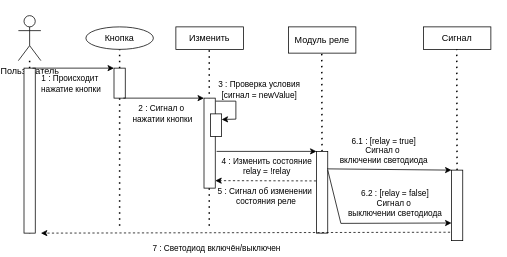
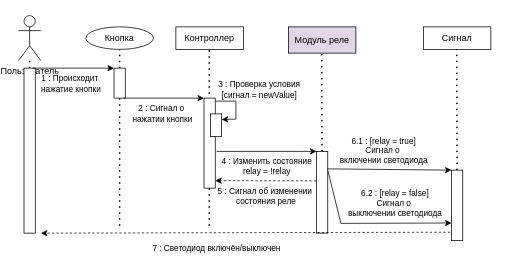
  <mxCell id="0" />
  <mxCell id="1" parent="0" />
  <mxCell id="2" value="Пользователь&lt;div&gt;&lt;br&gt;&lt;/div&gt;" style="shape=umlActor;verticalLabelPosition=bottom;verticalAlign=top;html=1;outlineConnect=0;" vertex="1" parent="1"><mxGeometry x="20" y="20" width="30" height="60" as="geometry" /></mxCell>
  <mxCell id="3" value="" style="endArrow=none;dashed=1;html=1;dashPattern=1 3;strokeWidth=2;rounded=0;" edge="1" parent="1" source="13" target="2"><mxGeometry width="50" height="50" relative="1" as="geometry"><mxPoint x="35" y="300" as="sourcePoint" /><mxPoint x="360" y="240" as="targetPoint" /></mxGeometry></mxCell>
  <mxCell id="4" value="Кнопка" style="ellipse;whiteSpace=wrap;html=1;" vertex="1" parent="1"><mxGeometry x="110" y="35" width="90" height="30" as="geometry" /></mxCell>
- <mxCell id="5" value="Изменить" style="rounded=0;whiteSpace=wrap;html=1;" vertex="1" parent="1"><mxGeometry x="230" y="35" width="90" height="30" as="geometry" /></mxCell>
- <mxCell id="6" value="Модуль реле" style="rounded=0;whiteSpace=wrap;html=1;" vertex="1" parent="1"><mxGeometry x="380" y="35" width="90" height="35" as="geometry" /></mxCell>
+ <mxCell id="5" value="Контроллер" style="rounded=0;whiteSpace=wrap;html=1;" vertex="1" parent="1"><mxGeometry x="230" y="35" width="90" height="30" as="geometry" /></mxCell>
+ <mxCell id="6" value="Модуль реле" style="rounded=0;whiteSpace=wrap;html=1;fillColor=#e1d5e7;" vertex="1" parent="1"><mxGeometry x="380" y="35" width="90" height="35" as="geometry" /></mxCell>
  <mxCell id="7" value="Сигнал" style="rounded=0;whiteSpace=wrap;html=1;" vertex="1" parent="1"><mxGeometry x="560" y="35" width="90" height="30" as="geometry" /></mxCell>
  <mxCell id="8" value="" style="endArrow=none;dashed=1;html=1;dashPattern=1 3;strokeWidth=2;rounded=0;entryX=0.5;entryY=1;entryDx=0;entryDy=0;" edge="1" parent="1" source="15" target="4"><mxGeometry width="50" height="50" relative="1" as="geometry"><mxPoint x="155" y="300" as="sourcePoint" /><mxPoint x="30" y="180" as="targetPoint" /></mxGeometry></mxCell>
  <mxCell id="9" value="" style="endArrow=none;dashed=1;html=1;dashPattern=1 3;strokeWidth=2;rounded=0;entryX=0.5;entryY=1;entryDx=0;entryDy=0;" edge="1" parent="1"><mxGeometry width="50" height="50" relative="1" as="geometry"><mxPoint x="274.5" y="300" as="sourcePoint" /><mxPoint x="274.5" y="65" as="targetPoint" /></mxGeometry></mxCell>
  <mxCell id="10" value="" style="endArrow=none;dashed=1;html=1;dashPattern=1 3;strokeWidth=2;rounded=0;entryX=0.5;entryY=1;entryDx=0;entryDy=0;" edge="1" parent="1" source="25"><mxGeometry width="50" height="50" relative="1" as="geometry"><mxPoint x="424.5" y="300" as="sourcePoint" /><mxPoint x="424.5" y="65" as="targetPoint" /></mxGeometry></mxCell>
  <mxCell id="11" value="" style="endArrow=none;dashed=1;html=1;dashPattern=1 3;strokeWidth=2;rounded=0;entryX=0.5;entryY=1;entryDx=0;entryDy=0;" edge="1" parent="1" source="29"><mxGeometry width="50" height="50" relative="1" as="geometry"><mxPoint x="604.5" y="300" as="sourcePoint" /><mxPoint x="604.5" y="65" as="targetPoint" /></mxGeometry></mxCell>
  <mxCell id="12" value="" style="endArrow=none;dashed=1;html=1;dashPattern=1 3;strokeWidth=2;rounded=0;" edge="1" parent="1" target="13"><mxGeometry width="50" height="50" relative="1" as="geometry"><mxPoint x="35" y="300" as="sourcePoint" /><mxPoint x="35" y="60" as="targetPoint" /></mxGeometry></mxCell>
  <mxCell id="13" value="" style="rounded=0;whiteSpace=wrap;html=1;" vertex="1" parent="1"><mxGeometry x="27.5" y="90" width="15" height="220" as="geometry" /></mxCell>
  <mxCell id="14" value="" style="endArrow=none;dashed=1;html=1;dashPattern=1 3;strokeWidth=2;rounded=0;entryX=0.5;entryY=1;entryDx=0;entryDy=0;" edge="1" parent="1" target="15"><mxGeometry width="50" height="50" relative="1" as="geometry"><mxPoint x="155" y="300" as="sourcePoint" /><mxPoint x="155" y="65" as="targetPoint" /></mxGeometry></mxCell>
  <mxCell id="15" value="" style="rounded=0;whiteSpace=wrap;html=1;" vertex="1" parent="1"><mxGeometry x="147.5" y="90" width="15" height="40" as="geometry" /></mxCell>
  <mxCell id="16" value="" style="endArrow=classic;html=1;rounded=0;exitX=0.75;exitY=0;exitDx=0;exitDy=0;entryX=0;entryY=0;entryDx=0;entryDy=0;" edge="1" parent="1" source="13" target="15"><mxGeometry width="50" height="50" relative="1" as="geometry"><mxPoint x="290" y="290" as="sourcePoint" /><mxPoint x="340" y="240" as="targetPoint" /></mxGeometry></mxCell>
  <mxCell id="17" value="1 : Происходит&amp;nbsp;&lt;div&gt;нажатие кнопки&lt;/div&gt;" style="edgeLabel;html=1;align=center;verticalAlign=middle;resizable=0;points=[];" vertex="1" connectable="0" parent="16"><mxGeometry x="-0.646" y="-1" relative="1" as="geometry"><mxPoint x="32" y="19" as="offset" /></mxGeometry></mxCell>
  <mxCell id="18" value="" style="rounded=0;whiteSpace=wrap;html=1;" vertex="1" parent="1"><mxGeometry x="267.5" y="130" width="15" height="120" as="geometry" /></mxCell>
  <mxCell id="19" value="" style="endArrow=classic;html=1;rounded=0;entryX=0;entryY=0;entryDx=0;entryDy=0;" edge="1" parent="1" target="18"><mxGeometry width="50" height="50" relative="1" as="geometry"><mxPoint x="160" y="130" as="sourcePoint" /><mxPoint x="267.5" y="129" as="targetPoint" /></mxGeometry></mxCell>
  <mxCell id="20" value="2 : Сигнал о&amp;nbsp;&lt;div&gt;нажатии кнопки&lt;/div&gt;" style="edgeLabel;html=1;align=center;verticalAlign=middle;resizable=0;points=[];" vertex="1" connectable="0" parent="19"><mxGeometry x="-0.646" y="-1" relative="1" as="geometry"><mxPoint x="32" y="19" as="offset" /></mxGeometry></mxCell>
  <mxCell id="21" value="" style="rounded=0;whiteSpace=wrap;html=1;" vertex="1" parent="1"><mxGeometry x="276" y="151" width="15" height="30" as="geometry" /></mxCell>
  <mxCell id="22" value="" style="endArrow=classic;html=1;rounded=0;entryX=1;entryY=0.25;entryDx=0;entryDy=0;" edge="1" parent="1" target="21"><mxGeometry width="50" height="50" relative="1" as="geometry"><mxPoint x="283" y="134" as="sourcePoint" /><mxPoint x="340" y="240" as="targetPoint" /><Array as="points"><mxPoint x="310" y="134" /><mxPoint x="310" y="158" /></Array></mxGeometry></mxCell>
  <mxCell id="23" value="3 : Проверка условия&lt;div&gt;[сигнал = newValue]&lt;/div&gt;" style="edgeLabel;html=1;align=center;verticalAlign=middle;resizable=0;points=[];" vertex="1" connectable="0" parent="22"><mxGeometry x="0.092" y="1" relative="1" as="geometry"><mxPoint x="29" y="-27" as="offset" /></mxGeometry></mxCell>
  <mxCell id="24" value="" style="endArrow=none;dashed=1;html=1;dashPattern=1 3;strokeWidth=2;rounded=0;entryX=0.5;entryY=1;entryDx=0;entryDy=0;" edge="1" parent="1" target="25"><mxGeometry width="50" height="50" relative="1" as="geometry"><mxPoint x="424.5" y="300" as="sourcePoint" /><mxPoint x="424.5" y="65" as="targetPoint" /></mxGeometry></mxCell>
  <mxCell id="25" value="" style="rounded=0;whiteSpace=wrap;html=1;" vertex="1" parent="1"><mxGeometry x="417.5" y="201" width="15" height="109" as="geometry" /></mxCell>
  <mxCell id="26" value="" style="endArrow=classic;html=1;rounded=0;exitX=1.122;exitY=0.592;exitDx=0;exitDy=0;entryX=0;entryY=0;entryDx=0;entryDy=0;exitPerimeter=0;" edge="1" parent="1" source="18" target="25"><mxGeometry width="50" height="50" relative="1" as="geometry"><mxPoint x="290" y="300" as="sourcePoint" /><mxPoint x="340" y="250" as="targetPoint" /></mxGeometry></mxCell>
  <mxCell id="27" value="4 : Изменить состояние&lt;div&gt;relay = !relay&lt;/div&gt;" style="edgeLabel;html=1;align=center;verticalAlign=middle;resizable=0;points=[];" vertex="1" connectable="0" parent="26"><mxGeometry x="-0.345" relative="1" as="geometry"><mxPoint x="22" y="19" as="offset" /></mxGeometry></mxCell>
  <mxCell id="28" value="" style="endArrow=none;dashed=1;html=1;dashPattern=1 3;strokeWidth=2;rounded=0;entryX=0.5;entryY=1;entryDx=0;entryDy=0;" edge="1" parent="1" target="29"><mxGeometry width="50" height="50" relative="1" as="geometry"><mxPoint x="604.5" y="300" as="sourcePoint" /><mxPoint x="604.5" y="65" as="targetPoint" /></mxGeometry></mxCell>
  <mxCell id="29" value="" style="rounded=0;whiteSpace=wrap;html=1;" vertex="1" parent="1"><mxGeometry x="597.5" y="226" width="15" height="94" as="geometry" /></mxCell>
  <mxCell id="30" value="" style="endArrow=classic;html=1;rounded=0;exitX=0.948;exitY=0.214;exitDx=0;exitDy=0;entryX=0;entryY=0;entryDx=0;entryDy=0;exitPerimeter=0;" edge="1" parent="1" source="25" target="29"><mxGeometry width="50" height="50" relative="1" as="geometry"><mxPoint x="490" y="200" as="sourcePoint" /><mxPoint x="540" y="150" as="targetPoint" /></mxGeometry></mxCell>
  <mxCell id="31" value="6.1 :&amp;nbsp;&lt;span style=&quot;background-color: light-dark(#ffffff, var(--ge-dark-color, #121212)); color: light-dark(rgb(0, 0, 0), rgb(255, 255, 255));&quot;&gt;[relay = true]&lt;/span&gt;&lt;div&gt;&lt;span style=&quot;background-color: light-dark(#ffffff, var(--ge-dark-color, #121212)); color: light-dark(rgb(0, 0, 0), rgb(255, 255, 255));&quot;&gt;Сигнал о&amp;nbsp;&lt;/span&gt;&lt;/div&gt;&lt;div&gt;&lt;span style=&quot;background-color: light-dark(#ffffff, var(--ge-dark-color, #121212)); color: light-dark(rgb(0, 0, 0), rgb(255, 255, 255));&quot;&gt;включении светодиода&lt;/span&gt;&lt;/div&gt;" style="edgeLabel;html=1;align=center;verticalAlign=middle;resizable=0;points=[];" vertex="1" connectable="0" parent="30"><mxGeometry x="-0.312" y="-1" relative="1" as="geometry"><mxPoint x="18" y="-26" as="offset" /></mxGeometry></mxCell>
  <mxCell id="32" value="" style="endArrow=classic;html=1;rounded=0;exitX=1;exitY=0.25;exitDx=0;exitDy=0;entryX=0;entryY=0.75;entryDx=0;entryDy=0;" edge="1" parent="1" target="29"><mxGeometry width="50" height="50" relative="1" as="geometry"><mxPoint x="432.5" y="226" as="sourcePoint" /><mxPoint x="577.5" y="247.5" as="targetPoint" /><Array as="points"><mxPoint x="450" y="297" /></Array></mxGeometry></mxCell>
  <mxCell id="33" value="6.2 :&amp;nbsp;&lt;span style=&quot;background-color: light-dark(#ffffff, var(--ge-dark-color, #121212)); color: light-dark(rgb(0, 0, 0), rgb(255, 255, 255));&quot;&gt;[relay = false]&lt;/span&gt;&lt;div&gt;&lt;span style=&quot;background-color: light-dark(#ffffff, var(--ge-dark-color, #121212)); color: light-dark(rgb(0, 0, 0), rgb(255, 255, 255));&quot;&gt;Сигнал о&amp;nbsp;&lt;/span&gt;&lt;/div&gt;&lt;div&gt;&lt;span style=&quot;background-color: light-dark(#ffffff, var(--ge-dark-color, #121212)); color: light-dark(rgb(0, 0, 0), rgb(255, 255, 255));&quot;&gt;выключении светодиода&lt;/span&gt;&lt;/div&gt;" style="edgeLabel;html=1;align=center;verticalAlign=middle;resizable=0;points=[];" vertex="1" connectable="0" parent="32"><mxGeometry x="-0.312" y="-1" relative="1" as="geometry"><mxPoint x="69" y="-28" as="offset" /></mxGeometry></mxCell>
  <mxCell id="34" value="" style="html=1;labelBackgroundColor=#ffffff;startArrow=none;startFill=0;startSize=6;endArrow=classic;endFill=1;endSize=6;jettySize=auto;orthogonalLoop=1;strokeWidth=1;dashed=1;fontSize=14;rounded=0;exitX=-0.033;exitY=0.415;exitDx=0;exitDy=0;exitPerimeter=0;entryX=1;entryY=1;entryDx=0;entryDy=0;" edge="1" parent="1"><mxGeometry width="60" height="60" relative="1" as="geometry"><mxPoint x="417.005" y="240.385" as="sourcePoint" /><mxPoint x="282.5" y="240" as="targetPoint" /></mxGeometry></mxCell>
  <mxCell id="35" value="5 : Сигнал об изменении&amp;nbsp;&lt;div&gt;состояния реле&lt;/div&gt;" style="edgeLabel;html=1;align=center;verticalAlign=middle;resizable=0;points=[];" vertex="1" connectable="0" parent="34"><mxGeometry x="0.19" y="3" relative="1" as="geometry"><mxPoint x="13" y="17" as="offset" /></mxGeometry></mxCell>
  <mxCell id="36" value="" style="html=1;labelBackgroundColor=#ffffff;startArrow=none;startFill=0;startSize=6;endArrow=classic;endFill=1;endSize=6;jettySize=auto;orthogonalLoop=1;strokeWidth=1;dashed=1;fontSize=14;rounded=0;exitX=-0.122;exitY=0.881;exitDx=0;exitDy=0;exitPerimeter=0;" edge="1" parent="1" source="29"><mxGeometry width="60" height="60" relative="1" as="geometry"><mxPoint x="417.505" y="340.385" as="sourcePoint" /><mxPoint x="50" y="310" as="targetPoint" /></mxGeometry></mxCell>
  <mxCell id="37" value="7 : Светодиод включён/выключен" style="edgeLabel;html=1;align=center;verticalAlign=middle;resizable=0;points=[];" vertex="1" connectable="0" parent="36"><mxGeometry x="0.19" y="3" relative="1" as="geometry"><mxPoint x="13" y="17" as="offset" /></mxGeometry></mxCell>
